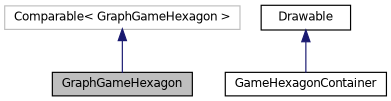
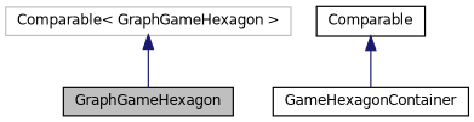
  digraph {
    node [color=black fillcolor=white fontname=Helvetica fontsize=10 shape=record style=filled]
    edge [color=midnightblue dir=back fontname=Helvetica fontsize=10 labelfontname=Helvetica labelfontsize=10 style=solid]
    n1 [fillcolor=grey75 fontcolor=black height=0.2 label=GraphGameHexagon width=0.4]
    n2 [height=0.2 label=GameHexagonContainer width=0.4]
-   n3 [height=0.2 label=Drawable width=0.4]
+   n3 [height=0.2 label=Comparable width=0.4]
    n4 [color=grey75 height=0.2 label="Comparable\< GraphGameHexagon \>" width=0.4]
    n3 -> n2
    n4 -> n1
  }
